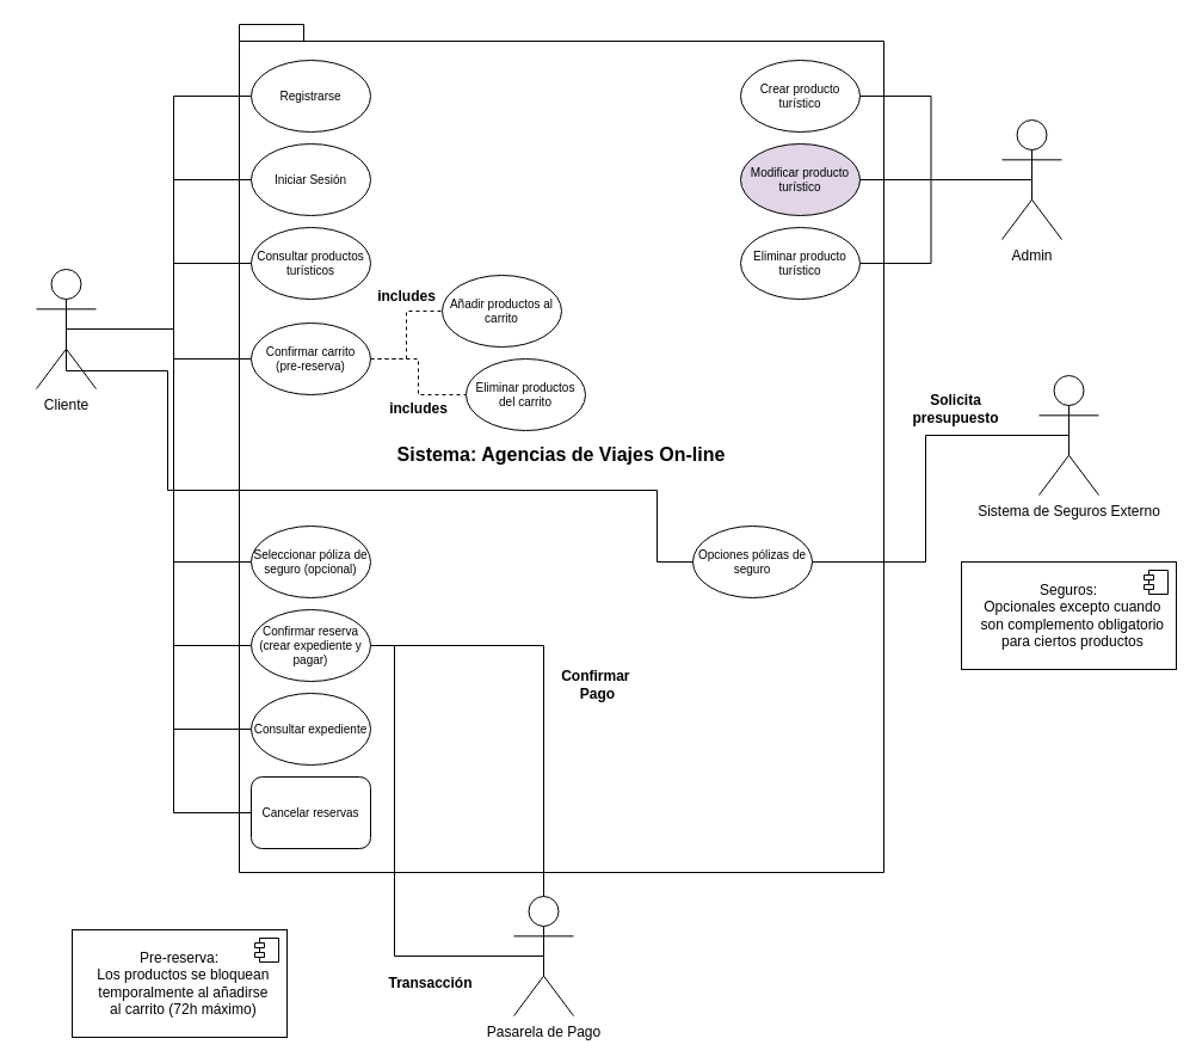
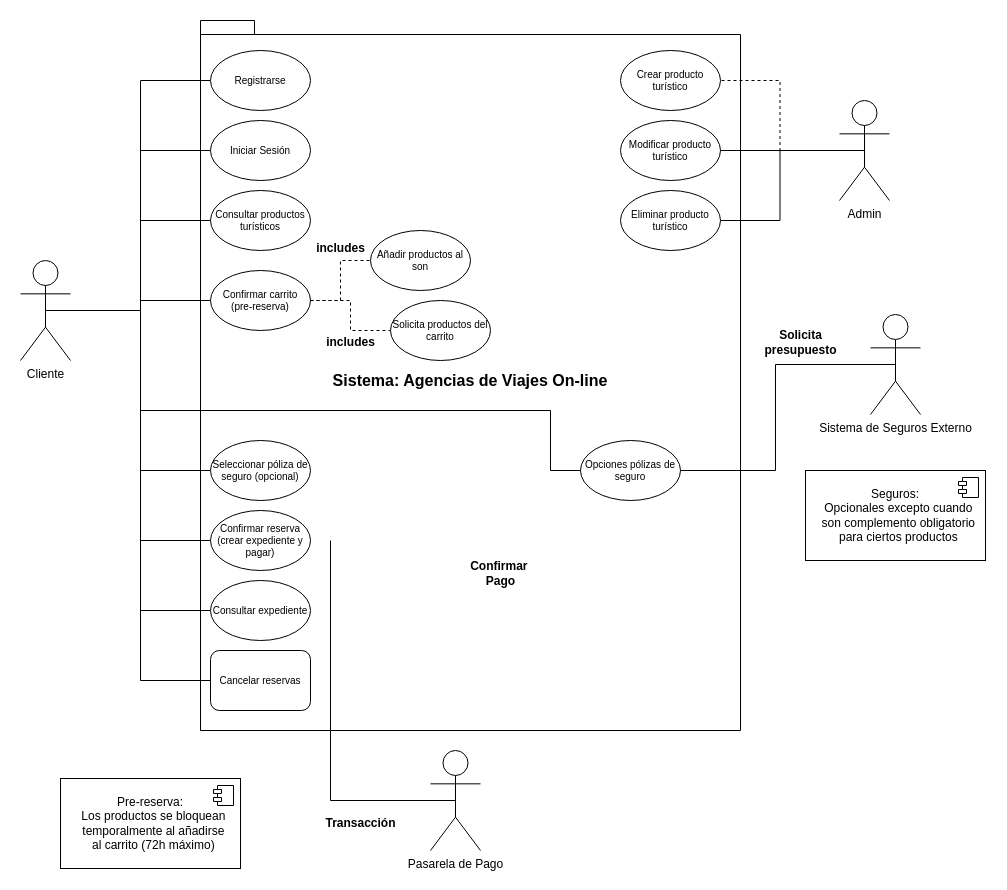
  <mxCell id="0" />
  <mxCell id="1" parent="0" />
  <mxCell id="2" value="&lt;font style=&quot;font-size: 16px;&quot;&gt;Sistema: Agencias de Viajes On-line&lt;/font&gt;" style="shape=folder;fontStyle=1;spacingTop=10;tabWidth=40;tabHeight=14;tabPosition=left;html=1;whiteSpace=wrap;" parent="1" vertex="1"><mxGeometry x="200" y="20" width="540" height="710" as="geometry" /></mxCell>
- <mxCell id="3" value="Cliente" style="shape=umlActor;verticalLabelPosition=bottom;verticalAlign=top;html=1;" parent="1" vertex="1"><mxGeometry x="30" y="225" width="50" height="100" as="geometry" /></mxCell>
+ <mxCell id="3" value="Cliente" style="shape=umlActor;verticalLabelPosition=bottom;verticalAlign=top;html=1;" parent="1" vertex="1"><mxGeometry x="20" y="260" width="50" height="100" as="geometry" /></mxCell>
  <mxCell id="4" value="" style="endArrow=none;html=1;edgeStyle=orthogonalEdgeStyle;rounded=0;exitX=0.5;exitY=0.5;exitDx=0;exitDy=0;exitPerimeter=0;entryX=0;entryY=0.5;entryDx=0;entryDy=0;" parent="1" source="3" target="30" edge="1"><mxGeometry relative="1" as="geometry"><mxPoint x="-60" y="440" as="sourcePoint" /><mxPoint x="-90" y="430" as="targetPoint" /></mxGeometry></mxCell>
  <mxCell id="5" value="" style="endArrow=none;html=1;edgeStyle=orthogonalEdgeStyle;rounded=0;exitX=0.5;exitY=0.5;exitDx=0;exitDy=0;exitPerimeter=0;entryX=0;entryY=0.5;entryDx=0;entryDy=0;" parent="1" source="3" target="37" edge="1"><mxGeometry relative="1" as="geometry"><mxPoint x="-20" y="580" as="sourcePoint" /><mxPoint x="140" y="580" as="targetPoint" /></mxGeometry></mxCell>
  <mxCell id="6" value="" style="endArrow=none;html=1;edgeStyle=orthogonalEdgeStyle;rounded=0;exitX=0.5;exitY=0.5;exitDx=0;exitDy=0;exitPerimeter=0;entryX=0;entryY=0.5;entryDx=0;entryDy=0;" parent="1" source="3" target="38" edge="1"><mxGeometry relative="1" as="geometry"><mxPoint x="-20" y="480" as="sourcePoint" /><mxPoint x="140" y="480" as="targetPoint" /></mxGeometry></mxCell>
  <mxCell id="7" value="" style="endArrow=none;html=1;edgeStyle=orthogonalEdgeStyle;rounded=0;exitX=0.5;exitY=0.5;exitDx=0;exitDy=0;exitPerimeter=0;entryX=0;entryY=0.5;entryDx=0;entryDy=0;" parent="1" source="3" target="31" edge="1"><mxGeometry relative="1" as="geometry"><mxPoint x="-20" y="480" as="sourcePoint" /><mxPoint x="140" y="480" as="targetPoint" /></mxGeometry></mxCell>
  <mxCell id="8" value="" style="endArrow=none;html=1;edgeStyle=orthogonalEdgeStyle;rounded=0;exitX=0.5;exitY=0.5;exitDx=0;exitDy=0;exitPerimeter=0;entryX=0;entryY=0.5;entryDx=0;entryDy=0;" parent="1" source="3" target="32" edge="1"><mxGeometry relative="1" as="geometry"><mxPoint x="-20" y="480" as="sourcePoint" /><mxPoint x="140" y="480" as="targetPoint" /></mxGeometry></mxCell>
  <mxCell id="9" value="" style="endArrow=none;html=1;edgeStyle=orthogonalEdgeStyle;rounded=0;exitX=0.5;exitY=0.5;exitDx=0;exitDy=0;exitPerimeter=0;entryX=0;entryY=0.5;entryDx=0;entryDy=0;" parent="1" source="3" target="33" edge="1"><mxGeometry relative="1" as="geometry"><mxPoint x="-20" y="480" as="sourcePoint" /><mxPoint x="140" y="480" as="targetPoint" /></mxGeometry></mxCell>
  <mxCell id="10" value="" style="endArrow=none;html=1;edgeStyle=orthogonalEdgeStyle;rounded=0;exitX=1;exitY=0.5;exitDx=0;exitDy=0;entryX=0;entryY=0.5;entryDx=0;entryDy=0;dashed=1;" parent="1" source="33" target="34" edge="1"><mxGeometry relative="1" as="geometry"><mxPoint x="-20" y="480" as="sourcePoint" /><mxPoint x="140" y="480" as="targetPoint" /></mxGeometry></mxCell>
  <mxCell id="11" value="" style="endArrow=none;html=1;edgeStyle=orthogonalEdgeStyle;rounded=0;entryX=0;entryY=0.5;entryDx=0;entryDy=0;exitX=1;exitY=0.5;exitDx=0;exitDy=0;dashed=1;" parent="1" source="33" target="35" edge="1"><mxGeometry relative="1" as="geometry"><mxPoint x="320" y="440" as="sourcePoint" /><mxPoint x="140" y="480" as="targetPoint" /></mxGeometry></mxCell>
  <mxCell id="12" value="" style="endArrow=none;html=1;edgeStyle=orthogonalEdgeStyle;rounded=0;exitX=0.5;exitY=0.5;exitDx=0;exitDy=0;exitPerimeter=0;entryX=0;entryY=0.5;entryDx=0;entryDy=0;" parent="1" source="3" target="36" edge="1"><mxGeometry relative="1" as="geometry"><mxPoint x="-20" y="480" as="sourcePoint" /><mxPoint x="140" y="480" as="targetPoint" /></mxGeometry></mxCell>
  <mxCell id="13" value="" style="endArrow=none;html=1;edgeStyle=orthogonalEdgeStyle;rounded=0;exitX=0.5;exitY=0.5;exitDx=0;exitDy=0;exitPerimeter=0;entryX=0;entryY=0.5;entryDx=0;entryDy=0;" parent="1" source="3" target="39" edge="1"><mxGeometry relative="1" as="geometry"><mxPoint y="640" as="sourcePoint" x="-250" /><mxPoint x="-90" y="640" as="targetPoint" /></mxGeometry></mxCell>
  <mxCell id="14" value="Admin" style="shape=umlActor;verticalLabelPosition=bottom;verticalAlign=top;html=1;" parent="1" vertex="1"><mxGeometry x="839" y="100" width="50" height="100" as="geometry" /></mxCell>
  <mxCell id="15" value="" style="endArrow=none;html=1;edgeStyle=orthogonalEdgeStyle;rounded=0;exitX=0.5;exitY=0.5;exitDx=0;exitDy=0;exitPerimeter=0;entryX=1;entryY=0.5;entryDx=0;entryDy=0;" parent="1" source="14" target="20" edge="1"><mxGeometry relative="1" as="geometry"><mxPoint x="239" y="270" as="sourcePoint" /><mxPoint x="399" y="270" as="targetPoint" /></mxGeometry></mxCell>
  <mxCell id="16" value="" style="endArrow=none;html=1;edgeStyle=orthogonalEdgeStyle;rounded=0;exitX=0.5;exitY=0.5;exitDx=0;exitDy=0;exitPerimeter=0;" parent="1" source="14" target="21" edge="1"><mxGeometry relative="1" as="geometry"><mxPoint x="239" y="270" as="sourcePoint" /><mxPoint x="399" y="270" as="targetPoint" /></mxGeometry></mxCell>
- <mxCell id="17" value="" style="endArrow=none;html=1;edgeStyle=orthogonalEdgeStyle;rounded=0;exitX=0.5;exitY=0.5;exitDx=0;exitDy=0;exitPerimeter=0;" parent="1" source="14" target="19" edge="1"><mxGeometry relative="1" as="geometry"><mxPoint x="239" y="270" as="sourcePoint" /><mxPoint x="399" y="270" as="targetPoint" /></mxGeometry></mxCell>
+ <mxCell id="17" value="" style="endArrow=none;html=1;edgeStyle=orthogonalEdgeStyle;rounded=0;exitX=0.5;exitY=0.5;exitDx=0;exitDy=0;exitPerimeter=0;dashed=1;" parent="1" source="14" target="19" edge="1"><mxGeometry relative="1" as="geometry"><mxPoint x="239" y="270" as="sourcePoint" /><mxPoint x="399" y="270" as="targetPoint" /></mxGeometry></mxCell>
  <mxCell id="18" value="" style="group" parent="1" vertex="1" connectable="0"><mxGeometry x="620" y="50" width="100" height="200" as="geometry" /></mxCell>
  <mxCell id="19" value=" Crear producto turístico" style="ellipse;whiteSpace=wrap;html=1;fontSize=10;" parent="18" vertex="1"><mxGeometry width="100" height="60" as="geometry" /></mxCell>
  <mxCell id="20" value="Eliminar producto turístico" style="ellipse;whiteSpace=wrap;html=1;fontSize=10;" parent="18" vertex="1"><mxGeometry y="140" width="100" height="60" as="geometry" /></mxCell>
- <mxCell id="21" value="Modificar producto turístico" style="ellipse;whiteSpace=wrap;html=1;fontSize=10;fillColor=#e1d5e7;" parent="18" vertex="1"><mxGeometry y="70" width="100" height="60" as="geometry" /></mxCell>
+ <mxCell id="21" value="Modificar producto turístico" style="ellipse;whiteSpace=wrap;html=1;fontSize=10;" parent="18" vertex="1"><mxGeometry y="70" width="100" height="60" as="geometry" /></mxCell>
  <mxCell id="22" value="Pasarela de Pago" style="shape=umlActor;verticalLabelPosition=bottom;verticalAlign=top;html=1;" parent="1" vertex="1"><mxGeometry x="430" y="750" width="50" height="100" as="geometry" /></mxCell>
  <mxCell id="23" style="edgeStyle=orthogonalEdgeStyle;rounded=0;orthogonalLoop=1;jettySize=auto;html=1;exitX=0.5;exitY=0.5;exitDx=0;exitDy=0;exitPerimeter=0;entryX=1;entryY=0.5;entryDx=0;entryDy=0;endArrow=none;startFill=0;" parent="1" source="24" target="25" edge="1"><mxGeometry relative="1" as="geometry" /></mxCell>
  <mxCell id="24" value="Sistema de Seguros Externo" style="shape=umlActor;verticalLabelPosition=bottom;verticalAlign=top;html=1;" parent="1" vertex="1"><mxGeometry x="870" y="314" width="50" height="100" as="geometry" /></mxCell>
  <mxCell id="25" value="Opciones pólizas de seguro" style="ellipse;whiteSpace=wrap;html=1;fontSize=10;" parent="1" vertex="1"><mxGeometry x="580" y="440" width="100" height="60" as="geometry" /></mxCell>
- <mxCell id="26" value="" style="endArrow=none;endFill=1;endSize=12;html=1;rounded=0;exitX=1;exitY=0.5;exitDx=0;exitDy=0;entryX=0.5;entryY=0;entryDx=0;entryDy=0;entryPerimeter=0;startFill=0;" edge="1" parent="1" source="31" target="22"><mxGeometry width="160" relative="1" as="geometry"><mxPoint x="400" y="520" as="sourcePoint" /><mxPoint x="560" y="520" as="targetPoint" /><Array as="points"><mxPoint x="455" y="540" /></Array></mxGeometry></mxCell>
  <mxCell id="27" value="" style="endArrow=none;endFill=1;endSize=12;html=1;rounded=0;startFill=0;exitX=0.5;exitY=0.5;exitDx=0;exitDy=0;exitPerimeter=0;" edge="1" parent="1" source="22"><mxGeometry width="160" relative="1" as="geometry"><mxPoint x="370" y="910" as="sourcePoint" /><mxPoint x="330" y="540" as="targetPoint" /><Array as="points"><mxPoint x="330" y="800" /></Array></mxGeometry></mxCell>
  <mxCell id="28" value="Transacción" style="text;align=center;fontStyle=1;verticalAlign=middle;spacingLeft=3;spacingRight=3;strokeColor=none;rotatable=0;points=[[0,0.5],[1,0.5]];portConstraint=eastwest;html=1;" vertex="1" parent="1"><mxGeometry x="320" y="810" width="80" height="26" as="geometry" /></mxCell>
  <mxCell id="29" value="Confirmar&amp;nbsp;&lt;div&gt;Pago&lt;/div&gt;" style="text;align=center;fontStyle=1;verticalAlign=middle;spacingLeft=3;spacingRight=3;strokeColor=none;rotatable=0;points=[[0,0.5],[1,0.5]];portConstraint=eastwest;html=1;" vertex="1" parent="1"><mxGeometry x="460" y="560" width="80" height="26" as="geometry" /></mxCell>
  <mxCell id="30" value="Registrarse" style="ellipse;whiteSpace=wrap;html=1;fontSize=10;" parent="1" vertex="1"><mxGeometry x="210" y="50" width="100" height="60" as="geometry" /></mxCell>
  <mxCell id="31" value="Confirmar reserva (crear expediente y pagar)" style="ellipse;whiteSpace=wrap;html=1;fontSize=10;" parent="1" vertex="1"><mxGeometry x="210" y="510" width="100" height="60" as="geometry" /></mxCell>
  <mxCell id="32" value="Seleccionar póliza de seguro (opcional)" style="ellipse;whiteSpace=wrap;html=1;fontSize=10;" parent="1" vertex="1"><mxGeometry x="210" y="440" width="100" height="60" as="geometry" /></mxCell>
  <mxCell id="33" value="Confirmar carrito (pre-reserva)" style="ellipse;whiteSpace=wrap;html=1;fontSize=10;" parent="1" vertex="1"><mxGeometry x="210" y="270" width="100" height="60" as="geometry" /></mxCell>
- <mxCell id="34" value="Eliminar productos del carrito" style="ellipse;whiteSpace=wrap;html=1;fontSize=10;" parent="1" vertex="1"><mxGeometry x="390" y="300" width="100" height="60" as="geometry" /></mxCell>
- <mxCell id="35" value="Añadir productos al carrito" style="ellipse;whiteSpace=wrap;html=1;fontSize=10;" parent="1" vertex="1"><mxGeometry x="370" y="230" width="100" height="60" as="geometry" /></mxCell>
+ <mxCell id="34" value="Solicita productos del carrito" style="ellipse;whiteSpace=wrap;html=1;fontSize=10;" parent="1" vertex="1"><mxGeometry x="390" y="300" width="100" height="60" as="geometry" /></mxCell>
+ <mxCell id="35" value="Añadir productos al son" style="ellipse;whiteSpace=wrap;html=1;fontSize=10;" parent="1" vertex="1"><mxGeometry x="370" y="230" width="100" height="60" as="geometry" /></mxCell>
  <mxCell id="36" value="Consultar productos turísticos" style="ellipse;whiteSpace=wrap;html=1;fontSize=10;" parent="1" vertex="1"><mxGeometry x="210" y="190" width="100" height="60" as="geometry" /></mxCell>
  <mxCell id="37" value="Iniciar Sesión" style="ellipse;whiteSpace=wrap;html=1;fontSize=10;" parent="1" vertex="1"><mxGeometry x="210" y="120" width="100" height="60" as="geometry" /></mxCell>
  <mxCell id="38" value="Consultar expediente" style="ellipse;whiteSpace=wrap;html=1;fontSize=10;" parent="1" vertex="1"><mxGeometry x="210" y="580" width="100" height="60" as="geometry" /></mxCell>
  <mxCell id="39" value="Cancelar reservas" style="whiteSpace=wrap;html=1;fontSize=10;rounded=1;" parent="1" vertex="1"><mxGeometry x="210" y="650" width="100" height="60" as="geometry" /></mxCell>
  <mxCell id="40" value="includes" style="text;align=center;fontStyle=1;verticalAlign=middle;spacingLeft=3;spacingRight=3;strokeColor=none;rotatable=0;points=[[0,0.5],[1,0.5]];portConstraint=eastwest;html=1;" vertex="1" parent="1"><mxGeometry x="310" y="334" width="80" height="15" as="geometry" /></mxCell>
  <mxCell id="41" value="includes" style="text;align=center;fontStyle=1;verticalAlign=middle;spacingLeft=3;spacingRight=3;strokeColor=none;rotatable=0;points=[[0,0.5],[1,0.5]];portConstraint=eastwest;html=1;" vertex="1" parent="1"><mxGeometry x="300" y="240" width="80" height="15" as="geometry" /></mxCell>
  <mxCell id="42" style="edgeStyle=orthogonalEdgeStyle;rounded=0;orthogonalLoop=1;jettySize=auto;html=1;exitX=0.5;exitY=0.5;exitDx=0;exitDy=0;exitPerimeter=0;entryX=0;entryY=0.5;entryDx=0;entryDy=0;endArrow=none;startFill=0;" edge="1" parent="1" source="3" target="25"><mxGeometry relative="1" as="geometry"><mxPoint x="1105" y="394" as="sourcePoint" /><mxPoint x="850" y="394" as="targetPoint" /><Array as="points"><mxPoint x="140" y="310" /><mxPoint x="140" y="410" /><mxPoint x="550" y="410" /><mxPoint x="550" y="470" /></Array></mxGeometry></mxCell>
  <mxCell id="43" value="Solicita&lt;div&gt;presupuesto&lt;/div&gt;" style="text;align=center;fontStyle=1;verticalAlign=middle;spacingLeft=3;spacingRight=3;strokeColor=none;rotatable=0;points=[[0,0.5],[1,0.5]];portConstraint=eastwest;html=1;" vertex="1" parent="1"><mxGeometry x="760" y="328.5" width="80" height="26" as="geometry" /></mxCell>
  <mxCell id="44" value="&lt;div&gt;Seguros:&lt;/div&gt;&lt;div&gt;&amp;nbsp; Opcionales excepto cuando&lt;/div&gt;&lt;div&gt;&amp;nbsp; son complemento obligatorio&lt;/div&gt;&lt;div&gt;&amp;nbsp; para ciertos productos&lt;/div&gt;" style="html=1;dropTarget=0;whiteSpace=wrap;" vertex="1" parent="1"><mxGeometry x="805" y="470" width="180" height="90" as="geometry" /></mxCell>
  <mxCell id="45" value="" style="shape=module;jettyWidth=8;jettyHeight=4;" vertex="1" parent="44"><mxGeometry x="1" width="20" height="20" relative="1" as="geometry"><mxPoint x="-27" y="7" as="offset" /></mxGeometry></mxCell>
  <mxCell id="46" value="&lt;div&gt;Pre-reserva:&lt;/div&gt;&lt;div&gt;&amp;nbsp; Los productos se bloquean&lt;/div&gt;&lt;div&gt;&amp;nbsp; temporalmente al añadirse&lt;/div&gt;&lt;div&gt;&amp;nbsp; al carrito (72h máximo)&lt;/div&gt;" style="html=1;dropTarget=0;whiteSpace=wrap;" vertex="1" parent="1"><mxGeometry x="60" y="778" width="180" height="90" as="geometry" /></mxCell>
  <mxCell id="47" value="" style="shape=module;jettyWidth=8;jettyHeight=4;" vertex="1" parent="46"><mxGeometry x="1" width="20" height="20" relative="1" as="geometry"><mxPoint x="-27" y="7" as="offset" /></mxGeometry></mxCell>
